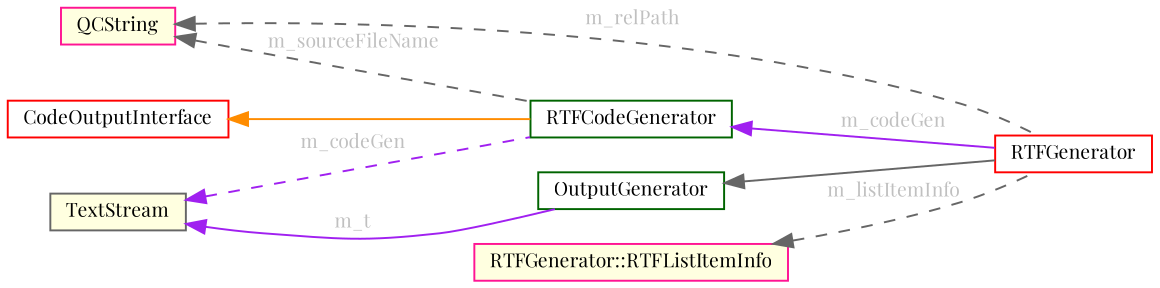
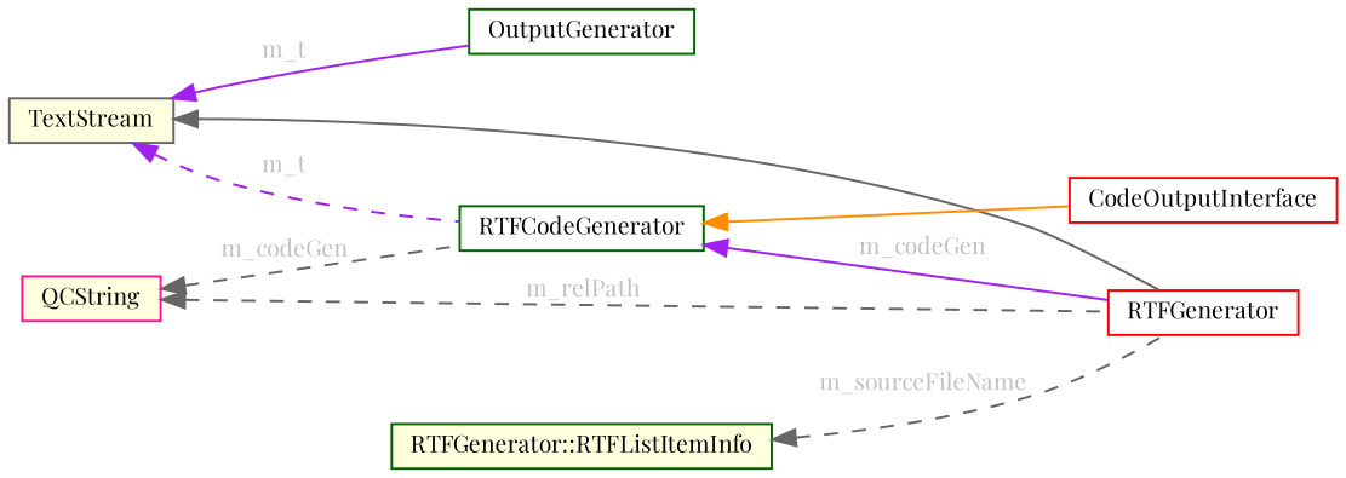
  digraph {
    fontname="Playfair Display"
    rankdir=LR
    node [color=red fillcolor=white fontname="Playfair Display" fontsize=10 shape=box style=filled]
    edge [color=gray40 dir=back fontname="Playfair Display" fontsize=10 labelfontname=Helvetica labelfontsize=10 style=solid fontcolor=grey]
    n1 [fontcolor=black height=0.2 label=RTFGenerator width=0.4]
    n2 [color=darkgreen height=0.2 label=OutputGenerator width=0.4]
    n3 [color=gray40 fillcolor=lightyellow height=0.2 label=TextStream width=0.4]
    n4 [color=darkgreen height=0.2 label=RTFCodeGenerator width=0.4]
    n5 [color=deeppink fillcolor=lightyellow height=0.2 label=QCString width=0.4]
-   n6 [color=deeppink fillcolor=lightyellow height=0.2 label="RTFGenerator::RTFListItemInfo" width=0.4]
+   n6 [color=darkgreen fillcolor=lightyellow height=0.2 label="RTFGenerator::RTFListItemInfo" width=0.4]
    n7 [height=0.2 label=CodeOutputInterface width=0.4]
-   n2 -> n1 [fontcolor=""]
+   n3 -> n1 [fontcolor=""]
    n3 -> n2 [color=purple label=" m_t"]
-   n3 -> n4 [color=purple label=" m_codeGen" style=dashed]
+   n3 -> n4 [color=purple label=" m_t" style=dashed]
    n4 -> n1 [color=purple label=" m_codeGen"]
    n5 -> n1 [label=" m_relPath" style=dashed]
-   n5 -> n4 [label=" m_sourceFileName" style=dashed]
-   n6 -> n1 [label=" m_listItemInfo" style=dashed]
-   n7 -> n4 [color=darkorange fontcolor=""]
+   n5 -> n4 [label=" m_codeGen" style=dashed]
+   n6 -> n1 [label=" m_sourceFileName" style=dashed]
+   n4 -> n7 [color=darkorange fontcolor=""]
  }
